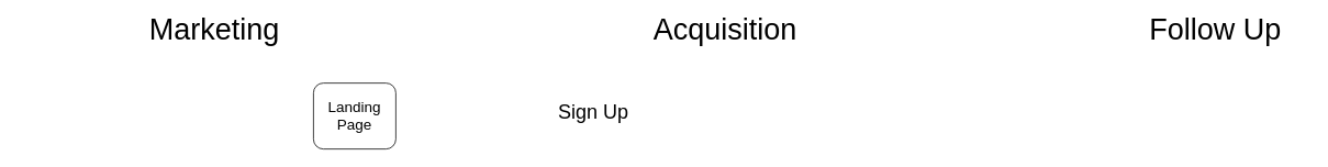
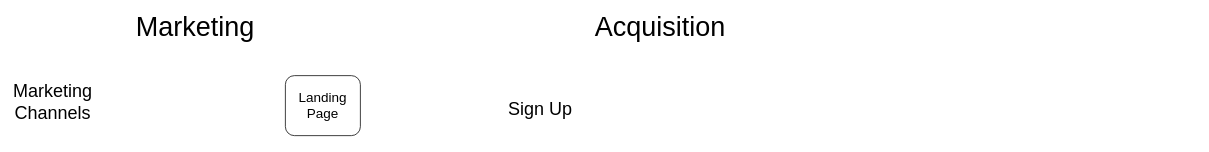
  <mxCell id="0" />
  <mxCell id="1" parent="0" />
  <mxCell id="2" value="&lt;font style=&quot;font-size: 36px;&quot;&gt;Marketing&lt;/font&gt;" style="text;strokeColor=none;align=center;fillColor=none;html=1;verticalAlign=middle;whiteSpace=wrap;rounded=0;" vertex="1" parent="1"><mxGeometry x="230" y="20" width="60" height="30" as="geometry" /></mxCell>
- <mxCell id="3" value="&lt;font style=&quot;font-size: 24px;&quot;&gt;Sign Up&lt;/font&gt;" style="text;strokeColor=none;align=center;fillColor=none;html=1;verticalAlign=middle;whiteSpace=wrap;rounded=0;" vertex="1" parent="1"><mxGeometry x="670" y="120" width="100" height="30" as="geometry" /></mxCell>
+ <mxCell id="3" value="&lt;font style=&quot;font-size: 24px;&quot;&gt;Sign Up&lt;/font&gt;" style="text;strokeColor=none;align=center;fillColor=none;html=1;verticalAlign=middle;whiteSpace=wrap;rounded=0;" vertex="1" parent="1"><mxGeometry x="670" y="130" width="100" height="30" as="geometry" /></mxCell>
  <mxCell id="4" value="&lt;font style=&quot;font-size: 36px;&quot;&gt;Acquisition&lt;/font&gt;" style="text;strokeColor=none;align=center;fillColor=none;html=1;verticalAlign=middle;whiteSpace=wrap;rounded=0;" vertex="1" parent="1"><mxGeometry x="850" y="20" width="60" height="30" as="geometry" /></mxCell>
- <mxCell id="5" value="&lt;font style=&quot;font-size: 36px;&quot;&gt;Follow Up&lt;/font&gt;" style="text;strokeColor=none;align=center;fillColor=none;html=1;verticalAlign=middle;whiteSpace=wrap;rounded=0;" vertex="1" parent="1"><mxGeometry x="1360" y="20" width="230" height="30" as="geometry" /></mxCell>
+ <mxCell id="6" value="&lt;font style=&quot;font-size: 24px;&quot;&gt;Marketing Channels&lt;/font&gt;" style="text;strokeColor=none;align=center;fillColor=none;html=1;verticalAlign=middle;whiteSpace=wrap;rounded=0;" vertex="1" parent="1"><mxGeometry x="20" y="120" width="100" height="30" as="geometry" /></mxCell>
  <mxCell id="7" value="&lt;font style=&quot;font-size: 18px;&quot;&gt;Landing Page&lt;/font&gt;" style="rounded=1;whiteSpace=wrap;html=1;" vertex="1" parent="1"><mxGeometry x="380" y="100" width="100" height="80" as="geometry" /></mxCell>
